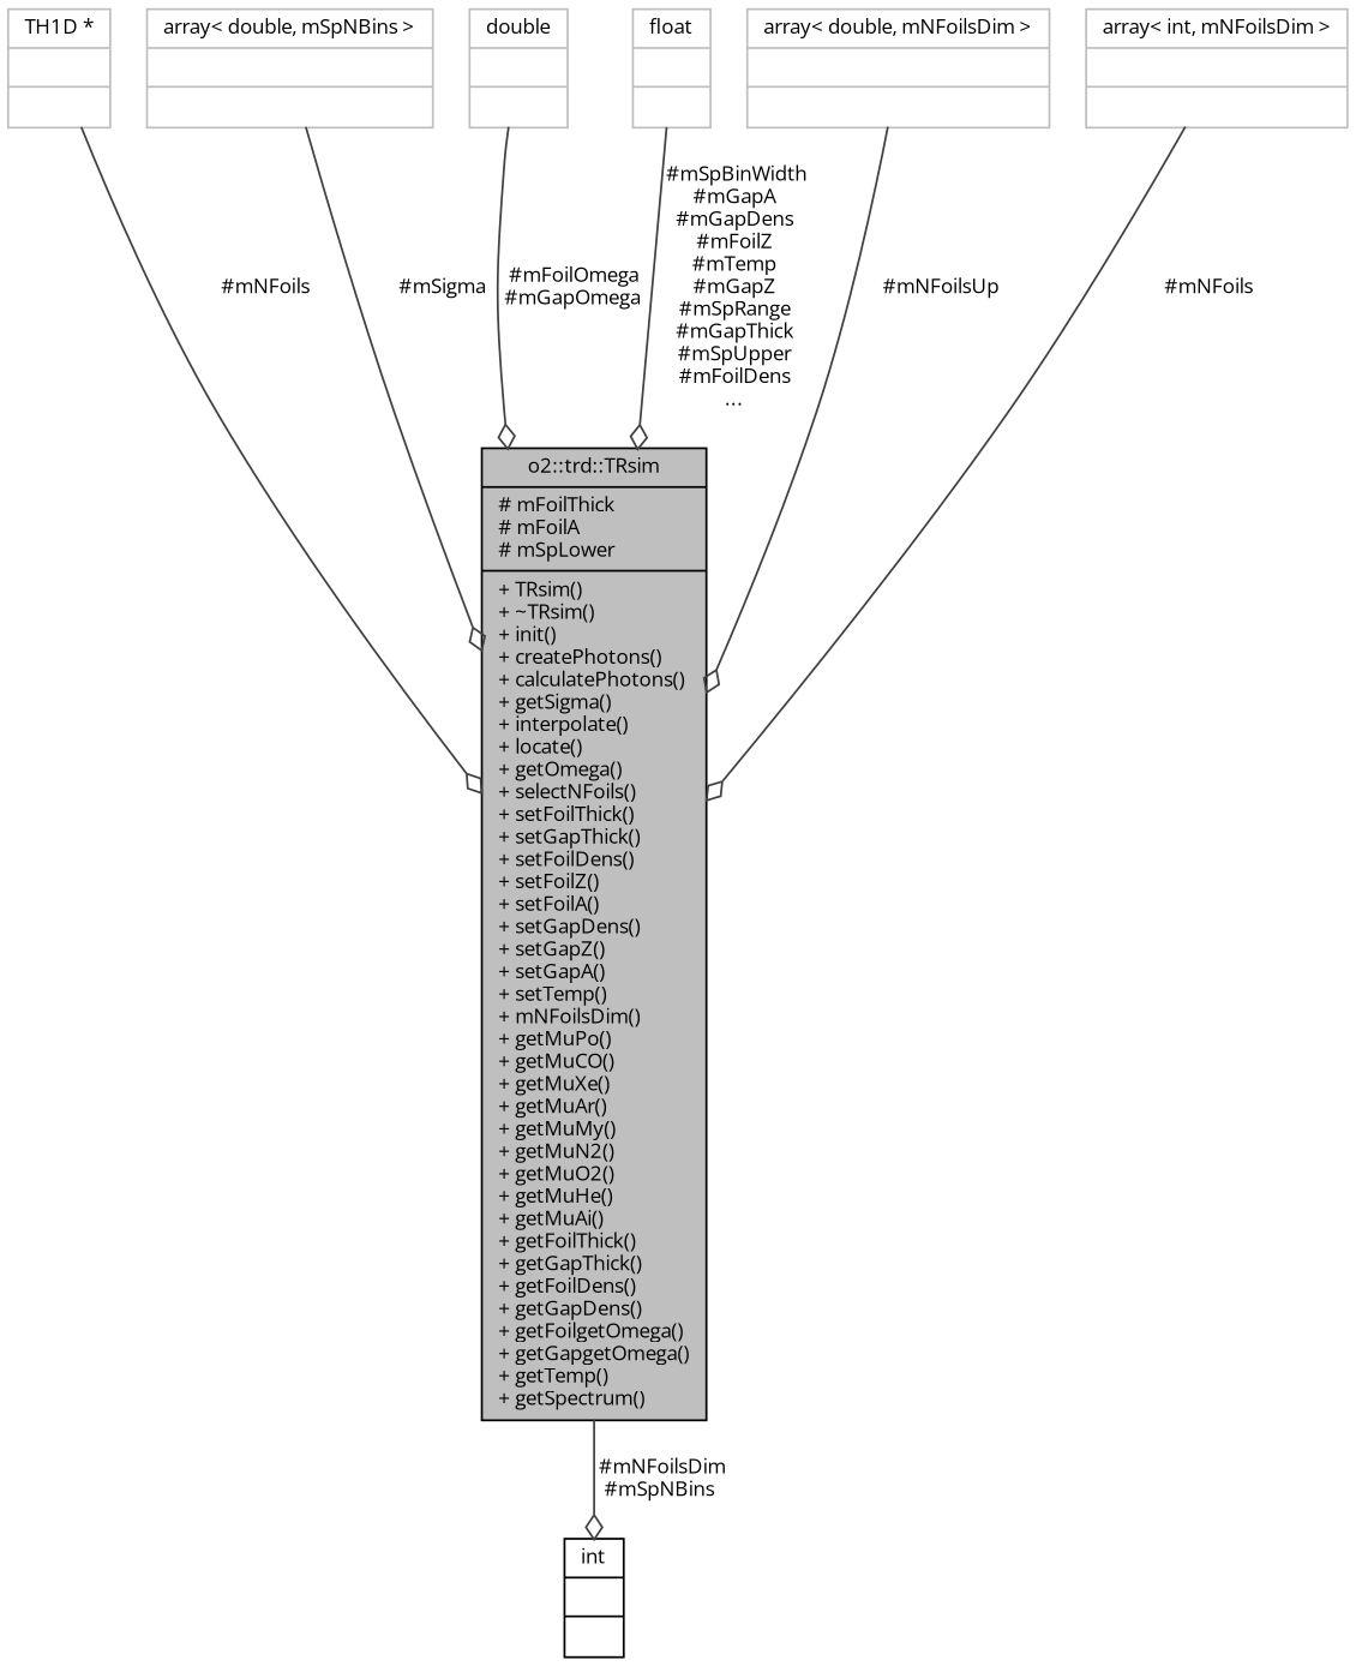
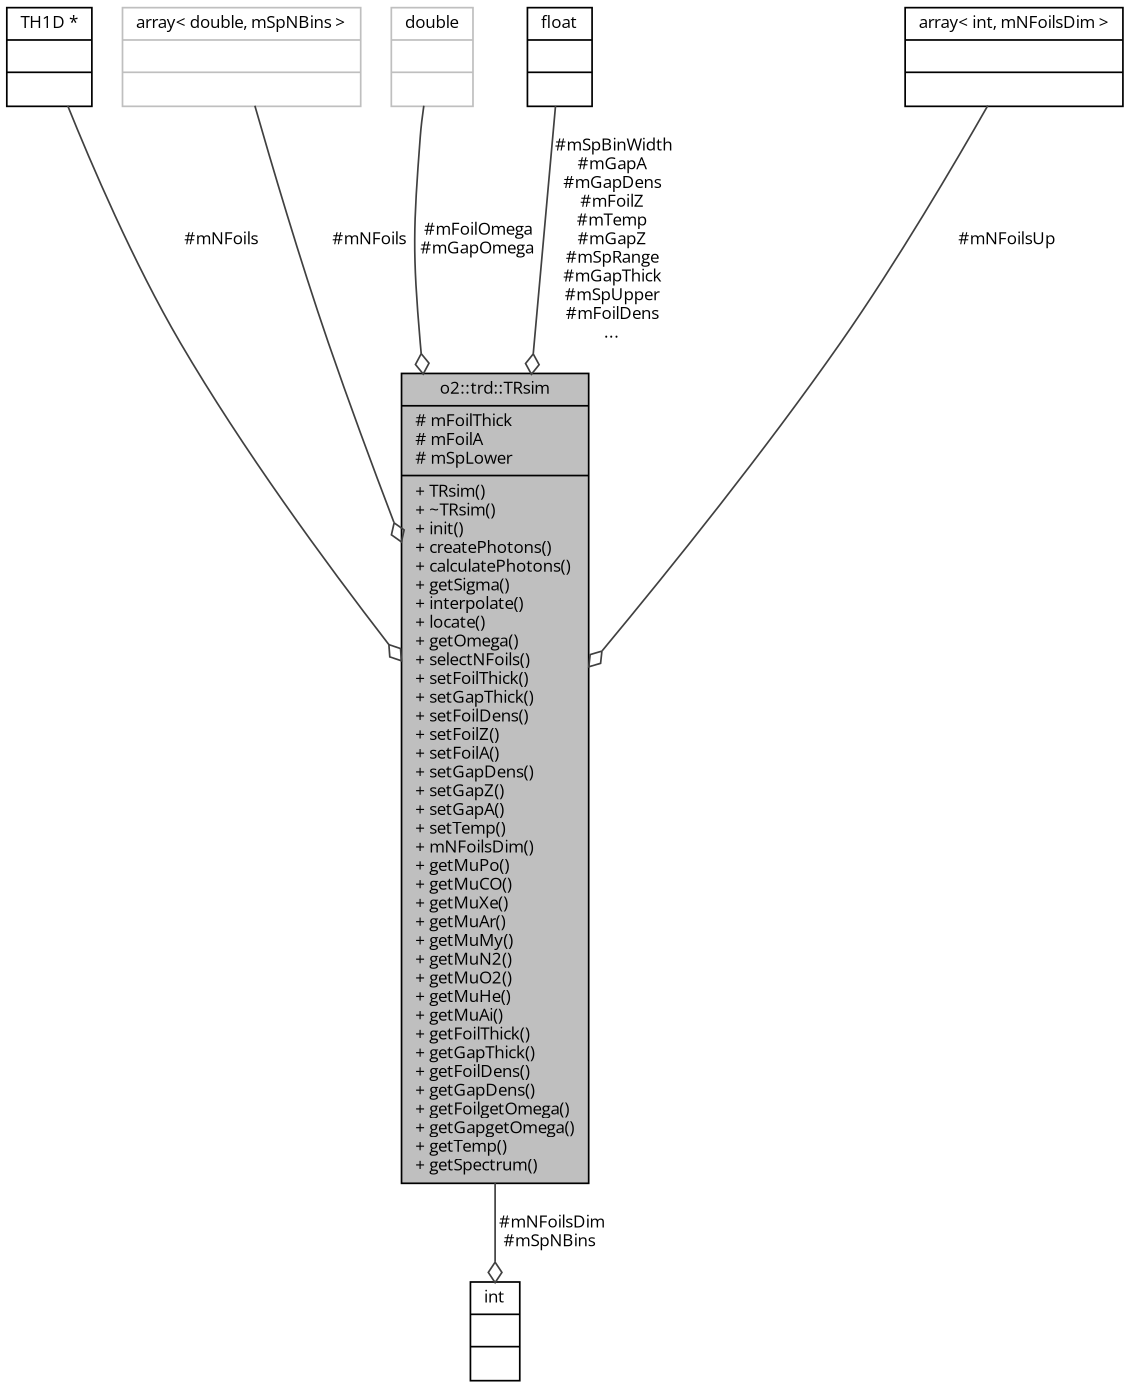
  digraph {
    fontname="Open Sans"
    node [color=grey75 fontname="Open Sans" fontsize=10 shape=record]
    edge [arrowhead=odiamond color=grey25 fontname="Open Sans" fontsize=10 labelfontname=Helvetica labelfontsize=10 style=solid]
    n1 [color=black fillcolor=grey75 fontcolor=black height=0.2 label="{o2::trd::TRsim\n|# mFoilThick\l# mFoilA\l# mSpLower\l|+ TRsim()\l+ ~TRsim()\l+ init()\l+ createPhotons()\l+ calculatePhotons()\l+ getSigma()\l+ interpolate()\l+ locate()\l+ getOmega()\l+ selectNFoils()\l+ setFoilThick()\l+ setGapThick()\l+ setFoilDens()\l+ setFoilZ()\l+ setFoilA()\l+ setGapDens()\l+ setGapZ()\l+ setGapA()\l+ setTemp()\l+ mNFoilsDim()\l+ getMuPo()\l+ getMuCO()\l+ getMuXe()\l+ getMuAr()\l+ getMuMy()\l+ getMuN2()\l+ getMuO2()\l+ getMuHe()\l+ getMuAi()\l+ getFoilThick()\l+ getGapThick()\l+ getFoilDens()\l+ getGapDens()\l+ getFoilgetOmega()\l+ getGapgetOmega()\l+ getTemp()\l+ getSpectrum()\l}" style=filled width=0.4]
    n2 [color=black height=0.2 label="{int\n||}" width=0.4]
-   n3 [height=0.2 label="{TH1D *\n||}" width=0.4]
+   n3 [color=black height=0.2 label="{TH1D *\n||}" width=0.4]
    n4 [height=0.2 label="{array\< double, mSpNBins \>\n||}" width=0.4]
    n5 [height=0.2 label="{double\n||}" width=0.4]
-   n6 [height=0.2 label="{float\n||}" width=0.4]
-   n7 [height=0.2 label="{array\< double, mNFoilsDim \>\n||}" width=0.4]
-   n8 [height=0.2 label="{array\< int, mNFoilsDim \>\n||}" width=0.4]
+   n6 [color=black height=0.2 label="{float\n||}" width=0.4]
+   n8 [color=black height=0.2 label="{array\< int, mNFoilsDim \>\n||}" width=0.4]
    n1 -> n2 [label=" #mNFoilsDim\n#mSpNBins"]
    n3 -> n1 [label=" #mNFoils"]
-   n4 -> n1 [label=" #mSigma"]
+   n4 -> n1 [label=" #mNFoils"]
    n5 -> n1 [label=" #mFoilOmega\n#mGapOmega"]
    n6 -> n1 [label=" #mSpBinWidth\n#mGapA\n#mGapDens\n#mFoilZ\n#mTemp\n#mGapZ\n#mSpRange\n#mGapThick\n#mSpUpper\n#mFoilDens\n..."]
-   n7 -> n1 [label=" #mNFoilsUp"]
-   n8 -> n1 [label=" #mNFoils"]
+   n8 -> n1 [label=" #mNFoilsUp"]
  }
